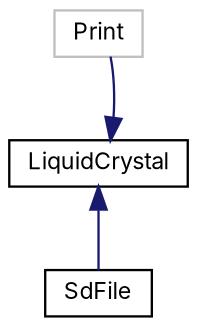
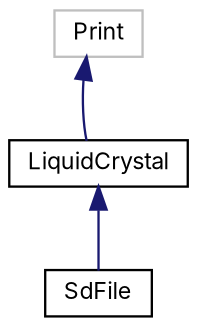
  digraph {
    fontname=Inter
    rankdir=TB
    node [color=black fillcolor=white fontname=Inter fontsize=10 shape=record style=filled]
    edge [color=midnightblue dir=back fontname=Inter fontsize=10 labelfontname=Helvetica labelfontsize=10 style=solid]
    n1 [color=grey75 height=0.2 label=Print width=0.4]
    n2 [height=0.2 label=LiquidCrystal width=0.4]
    n3 [height=0.2 label=SdFile width=0.4]
-   n2 -> n1
+   n1 -> n2
    n2 -> n3
  }
